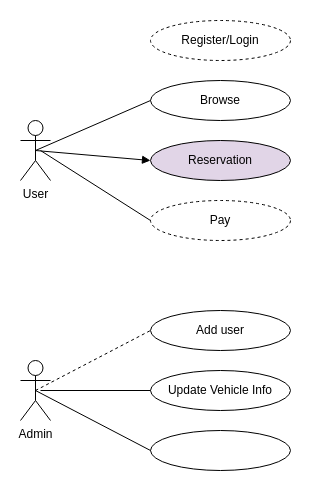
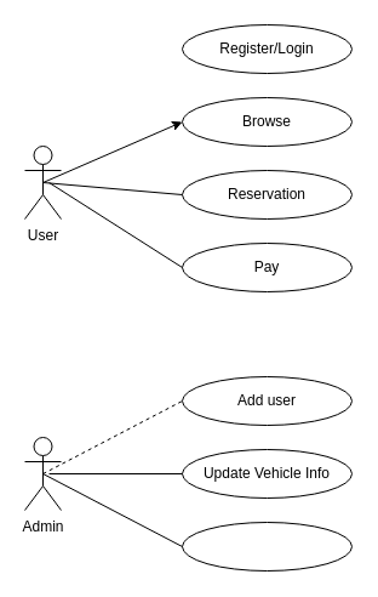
  <mxCell id="0" />
  <mxCell id="1" parent="0" />
  <mxCell id="2" value="User" style="shape=umlActor;verticalLabelPosition=bottom;verticalAlign=top;html=1;" vertex="1" parent="1"><mxGeometry x="20" y="120" width="30" height="60" as="geometry" /></mxCell>
  <mxCell id="3" value="Admin" style="shape=umlActor;verticalLabelPosition=bottom;verticalAlign=top;html=1;" vertex="1" parent="1"><mxGeometry x="20" y="360" width="30" height="60" as="geometry" /></mxCell>
- <mxCell id="4" value="Register/Login" style="ellipse;whiteSpace=wrap;html=1;dashed=1;" vertex="1" parent="1"><mxGeometry x="150" y="20" width="140" height="40" as="geometry" /></mxCell>
+ <mxCell id="4" value="Register/Login" style="ellipse;whiteSpace=wrap;html=1;" vertex="1" parent="1"><mxGeometry x="150" y="20" width="140" height="40" as="geometry" /></mxCell>
  <mxCell id="5" value="Browse" style="ellipse;whiteSpace=wrap;html=1;" vertex="1" parent="1"><mxGeometry x="150" y="80" width="140" height="40" as="geometry" /></mxCell>
- <mxCell id="6" value="Reservation" style="ellipse;whiteSpace=wrap;html=1;fillColor=#e1d5e7;" vertex="1" parent="1"><mxGeometry x="150" y="140" width="140" height="40" as="geometry" /></mxCell>
- <mxCell id="7" value="Pay" style="ellipse;whiteSpace=wrap;html=1;dashed=1;" vertex="1" parent="1"><mxGeometry x="150" y="200" width="140" height="40" as="geometry" /></mxCell>
+ <mxCell id="6" value="Reservation" style="ellipse;whiteSpace=wrap;html=1;" vertex="1" parent="1"><mxGeometry x="150" y="140" width="140" height="40" as="geometry" /></mxCell>
+ <mxCell id="7" value="Pay" style="ellipse;whiteSpace=wrap;html=1;" vertex="1" parent="1"><mxGeometry x="150" y="200" width="140" height="40" as="geometry" /></mxCell>
  <mxCell id="8" value="Add user" style="ellipse;whiteSpace=wrap;html=1;" vertex="1" parent="1"><mxGeometry x="150" y="310" width="140" height="40" as="geometry" /></mxCell>
  <mxCell id="9" value="Update Vehicle Info" style="ellipse;whiteSpace=wrap;html=1;" vertex="1" parent="1"><mxGeometry x="150" y="370" width="140" height="40" as="geometry" /></mxCell>
  <mxCell id="10" value="" style="ellipse;whiteSpace=wrap;html=1;" vertex="1" parent="1"><mxGeometry x="150" y="430" width="140" height="40" as="geometry" /></mxCell>
  <mxCell id="11" value="" style="endArrow=none;html=1;rounded=0;exitX=0.5;exitY=0.5;exitDx=0;exitDy=0;exitPerimeter=0;entryX=0;entryY=0.5;entryDx=0;entryDy=0;dashed=1;" edge="1" parent="1" source="3" target="8"><mxGeometry width="50" height="50" relative="1" as="geometry"><mxPoint x="190" y="330" as="sourcePoint" /><mxPoint x="240" y="280" as="targetPoint" /></mxGeometry></mxCell>
  <mxCell id="12" value="" style="endArrow=none;html=1;rounded=0;entryX=0;entryY=0.5;entryDx=0;entryDy=0;" edge="1" parent="1" target="9"><mxGeometry width="50" height="50" relative="1" as="geometry"><mxPoint x="40" y="390" as="sourcePoint" /><mxPoint x="160" y="340" as="targetPoint" /></mxGeometry></mxCell>
  <mxCell id="13" value="" style="endArrow=none;html=1;rounded=0;entryX=0;entryY=0.5;entryDx=0;entryDy=0;exitX=0.5;exitY=0.5;exitDx=0;exitDy=0;exitPerimeter=0;" edge="1" parent="1" source="3" target="10"><mxGeometry width="50" height="50" relative="1" as="geometry"><mxPoint x="50" y="400" as="sourcePoint" /><mxPoint x="160" y="400" as="targetPoint" /></mxGeometry></mxCell>
- <mxCell id="14" value="" style="endArrow=none;html=1;rounded=0;entryX=0;entryY=0.5;entryDx=0;entryDy=0;exitX=0.5;exitY=0.5;exitDx=0;exitDy=0;exitPerimeter=0;" edge="1" parent="1" source="2" target="5"><mxGeometry width="50" height="50" relative="1" as="geometry"><mxPoint x="70" y="420" as="sourcePoint" /><mxPoint x="180" y="420" as="targetPoint" /></mxGeometry></mxCell>
- <mxCell id="15" value="" style="endArrow=block;html=1;rounded=0;entryX=0;entryY=0.5;entryDx=0;entryDy=0;exitX=0.5;exitY=0.5;exitDx=0;exitDy=0;exitPerimeter=0;" edge="1" parent="1" source="2" target="6"><mxGeometry width="50" height="50" relative="1" as="geometry"><mxPoint x="80" y="430" as="sourcePoint" /><mxPoint x="190" y="430" as="targetPoint" /></mxGeometry></mxCell>
+ <mxCell id="14" value="" style="endArrow=classic;html=1;rounded=0;entryX=0;entryY=0.5;entryDx=0;entryDy=0;exitX=0.5;exitY=0.5;exitDx=0;exitDy=0;exitPerimeter=0;" edge="1" parent="1" source="2" target="5"><mxGeometry width="50" height="50" relative="1" as="geometry"><mxPoint x="70" y="420" as="sourcePoint" /><mxPoint x="180" y="420" as="targetPoint" /></mxGeometry></mxCell>
+ <mxCell id="15" value="" style="endArrow=none;html=1;rounded=0;entryX=0;entryY=0.5;entryDx=0;entryDy=0;exitX=0.5;exitY=0.5;exitDx=0;exitDy=0;exitPerimeter=0;" edge="1" parent="1" source="2" target="6"><mxGeometry width="50" height="50" relative="1" as="geometry"><mxPoint x="80" y="430" as="sourcePoint" /><mxPoint x="190" y="430" as="targetPoint" /></mxGeometry></mxCell>
  <mxCell id="16" value="" style="endArrow=none;html=1;rounded=0;entryX=0;entryY=0.5;entryDx=0;entryDy=0;" edge="1" parent="1" target="7"><mxGeometry width="50" height="50" relative="1" as="geometry"><mxPoint x="40" y="150" as="sourcePoint" /><mxPoint x="200" y="440" as="targetPoint" /></mxGeometry></mxCell>
